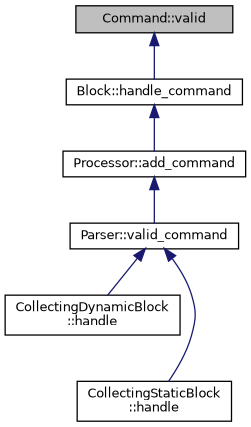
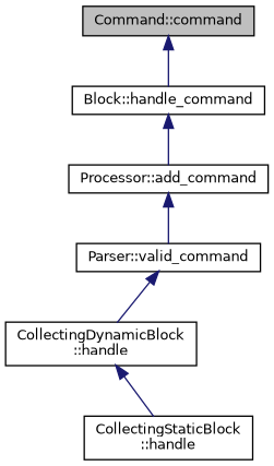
  digraph {
    rankdir=TB
    node [color=black fillcolor=white fontname=Helvetica fontsize=10 shape=record style=filled]
    edge [color=midnightblue dir=back fontname=Helvetica fontsize=10 labelfontname=Helvetica labelfontsize=10 style=solid]
-   n1 [fillcolor=grey75 fontcolor=black height=0.2 label="Command::valid" width=0.4]
+   n1 [fillcolor=grey75 fontcolor=black height=0.2 label="Command::command" width=0.4]
    n2 [height=0.2 label="Block::handle_command" width=0.4]
    n3 [height=0.2 label="Processor::add_command" width=0.4]
    n4 [height=0.2 label="Parser::valid_command" width=0.4]
    n5 [height=0.2 label="CollectingDynamicBlock\l::handle" width=0.4]
    n6 [height=0.2 label="CollectingStaticBlock\l::handle" width=0.4]
    n1 -> n2
    n2 -> n3
    n3 -> n4
    n4 -> n5
-   n4 -> n6
+   n5 -> n6
  }
